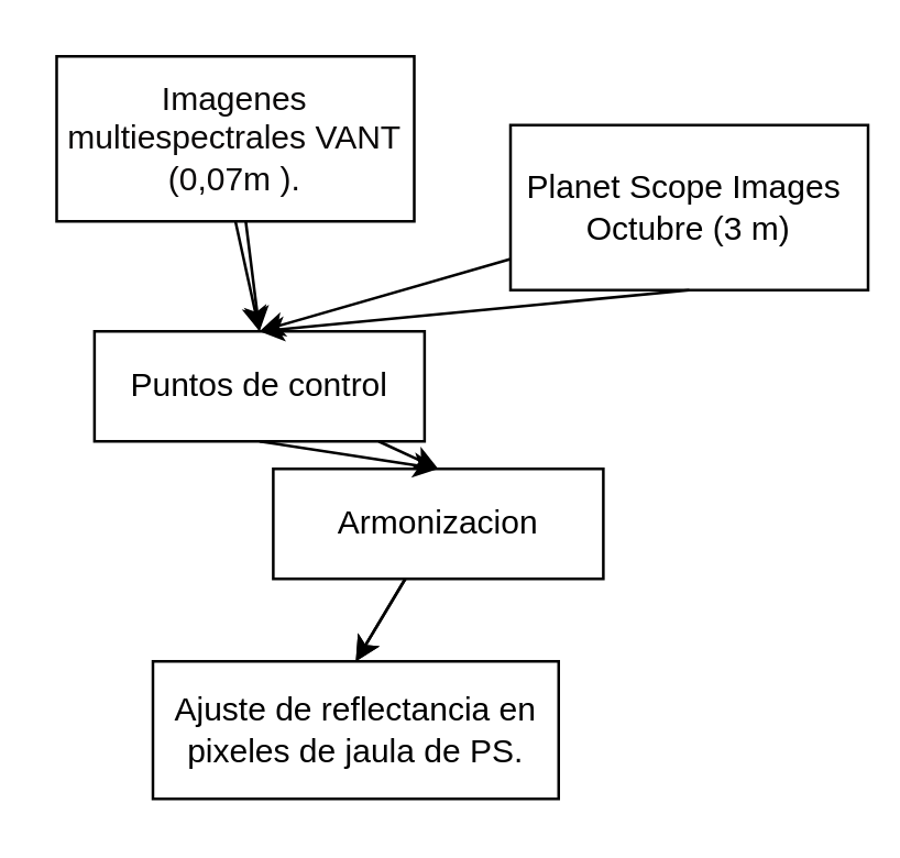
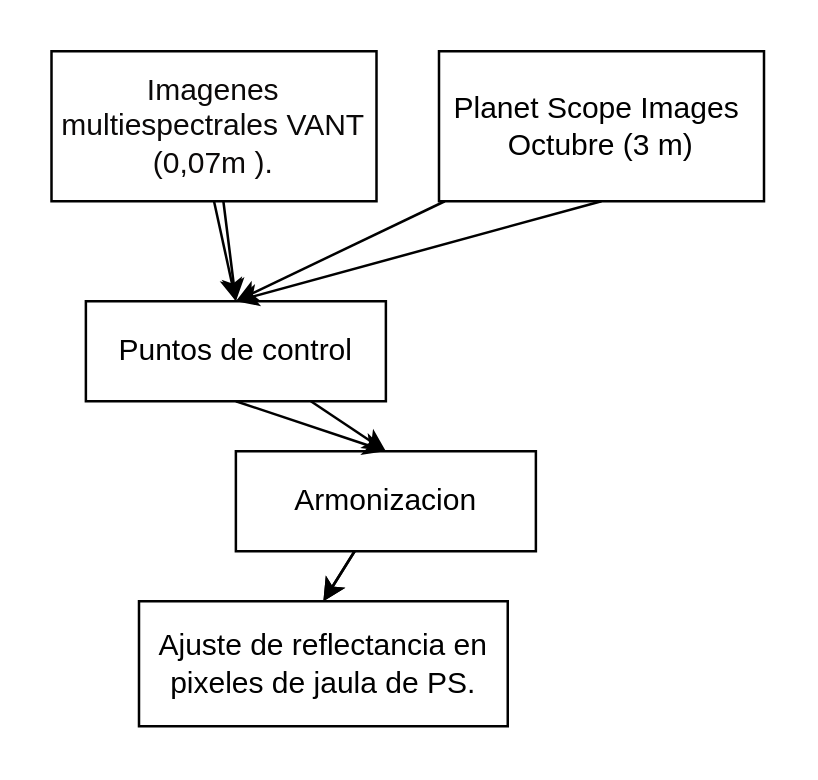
  <mxCell id="0" />
  <mxCell id="1" parent="0" />
  <mxCell id="2" style="edgeStyle=none;html=1;entryX=0.5;entryY=0;entryDx=0;entryDy=0;" parent="1" source="4" target="7" edge="1"><mxGeometry relative="1" as="geometry" /></mxCell>
  <mxCell id="3" style="edgeStyle=none;html=1;entryX=0.5;entryY=0;entryDx=0;entryDy=0;fontColor=#000000;strokeColor=#000000;exitX=0.5;exitY=1;exitDx=0;exitDy=0;" edge="1" parent="1" source="4" target="7"><mxGeometry relative="1" as="geometry" /></mxCell>
- <mxCell id="4" value="Planet Scope Images&amp;nbsp;&lt;br&gt;Octubre (3 m)" style="rounded=0;whiteSpace=wrap;html=1;fillColor=none;fontColor=#000000;strokeColor=#000000;" parent="1" vertex="1"><mxGeometry x="185" y="45" width="130" height="60" as="geometry" /></mxCell>
+ <mxCell id="4" value="Planet Scope Images&amp;nbsp;&lt;br&gt;Octubre (3 m)" style="rounded=0;whiteSpace=wrap;html=1;fillColor=none;fontColor=#000000;strokeColor=#000000;" parent="1" vertex="1"><mxGeometry x="175" y="20" width="130" height="60" as="geometry" /></mxCell>
  <mxCell id="5" style="edgeStyle=none;html=1;entryX=0.5;entryY=0;entryDx=0;entryDy=0;" parent="1" source="7" target="10" edge="1"><mxGeometry relative="1" as="geometry" /></mxCell>
  <mxCell id="6" style="edgeStyle=none;html=1;exitX=0.5;exitY=1;exitDx=0;exitDy=0;entryX=0.5;entryY=0;entryDx=0;entryDy=0;fontColor=#000000;strokeColor=#000000;" edge="1" parent="1" source="7" target="10"><mxGeometry relative="1" as="geometry" /></mxCell>
  <mxCell id="7" value="Puntos de control" style="rounded=0;whiteSpace=wrap;html=1;fontColor=#000000;fillColor=none;strokeColor=#000000;" parent="1" vertex="1"><mxGeometry x="33.75" y="120" width="120" height="40" as="geometry" /></mxCell>
  <mxCell id="8" style="edgeStyle=none;html=1;entryX=0.5;entryY=0;entryDx=0;entryDy=0;" parent="1" source="10" target="11" edge="1"><mxGeometry relative="1" as="geometry" /></mxCell>
  <mxCell id="9" style="edgeStyle=none;html=1;entryX=0.5;entryY=0;entryDx=0;entryDy=0;fontColor=#000000;strokeColor=#000000;" edge="1" parent="1" source="10" target="11"><mxGeometry relative="1" as="geometry" /></mxCell>
- <mxCell id="10" value="Armonizacion" style="rounded=0;whiteSpace=wrap;html=1;fontColor=#000000;fillColor=none;strokeColor=#000000;" parent="1" vertex="1"><mxGeometry x="98.75" y="170" width="120" height="40" as="geometry" /></mxCell>
+ <mxCell id="10" value="Armonizacion" style="rounded=0;whiteSpace=wrap;html=1;fontColor=#000000;fillColor=none;strokeColor=#000000;" parent="1" vertex="1"><mxGeometry x="93.75" y="180" width="120" height="40" as="geometry" /></mxCell>
  <mxCell id="11" value="Ajuste de reflectancia en pixeles de jaula de PS." style="rounded=0;whiteSpace=wrap;html=1;fontColor=#000000;fillColor=none;strokeColor=#000000;" parent="1" vertex="1"><mxGeometry x="55" y="240" width="147.5" height="50" as="geometry" /></mxCell>
  <mxCell id="12" style="edgeStyle=none;html=1;entryX=0.5;entryY=0;entryDx=0;entryDy=0;" parent="1" source="14" target="7" edge="1"><mxGeometry relative="1" as="geometry" /></mxCell>
  <mxCell id="13" style="edgeStyle=none;html=1;entryX=0.5;entryY=0;entryDx=0;entryDy=0;fontColor=#000000;strokeColor=#000000;exitX=0.5;exitY=1;exitDx=0;exitDy=0;" edge="1" parent="1" source="14" target="7"><mxGeometry relative="1" as="geometry" /></mxCell>
  <mxCell id="14" value="Imagenes multiespectrales VANT (0,07m )." style="rounded=0;whiteSpace=wrap;html=1;fillColor=none;fontColor=#0b0909;strokeColor=#000000;" parent="1" vertex="1"><mxGeometry x="20" y="20" width="130" height="60" as="geometry" /></mxCell>
